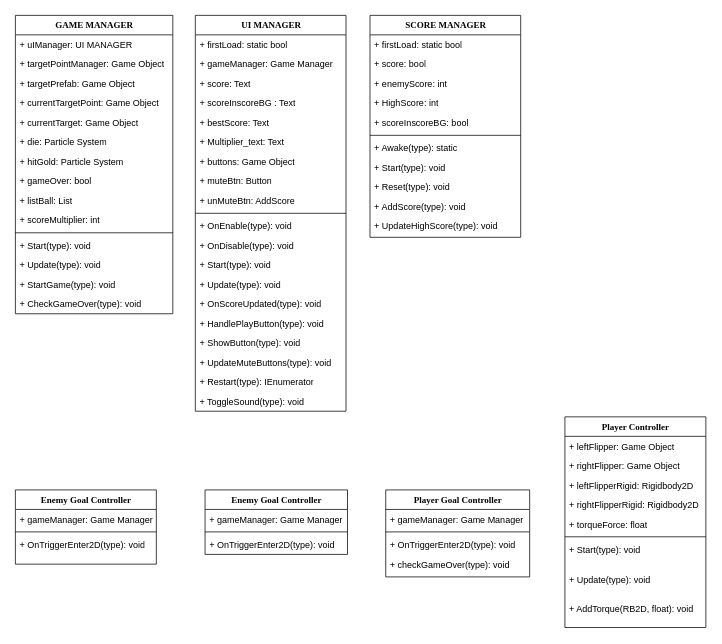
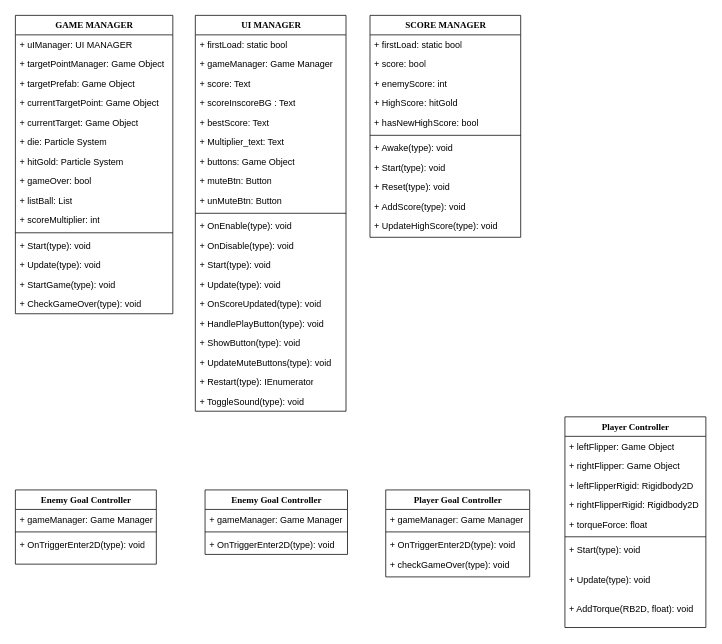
  <mxCell id="0" />
  <mxCell id="1" parent="0" />
  <mxCell id="2" value="GAME MANAGER" style="swimlane;html=1;fontStyle=1;align=center;verticalAlign=top;childLayout=stackLayout;horizontal=1;startSize=26;horizontalStack=0;resizeParent=1;resizeLast=0;collapsible=1;marginBottom=0;swimlaneFillColor=#ffffff;rounded=0;shadow=0;comic=0;labelBackgroundColor=none;strokeWidth=1;fillColor=none;fontFamily=Verdana;fontSize=12" parent="1" vertex="1"><mxGeometry x="20" width="210" height="398" as="geometry" y="20" /></mxCell>
  <mxCell id="3" value="+ uIManager: UI MANAGER" style="text;html=1;strokeColor=none;fillColor=none;align=left;verticalAlign=top;spacingLeft=4;spacingRight=4;whiteSpace=wrap;overflow=hidden;rotatable=0;points=[[0,0.5],[1,0.5]];portConstraint=eastwest;" parent="2" vertex="1"><mxGeometry y="26" width="210" height="26" as="geometry" /></mxCell>
  <mxCell id="4" value="+ targetPointManager: Game Object" style="text;html=1;strokeColor=none;fillColor=none;align=left;verticalAlign=top;spacingLeft=4;spacingRight=4;whiteSpace=wrap;overflow=hidden;rotatable=0;points=[[0,0.5],[1,0.5]];portConstraint=eastwest;" parent="2" vertex="1"><mxGeometry y="52" width="210" height="26" as="geometry" /></mxCell>
  <mxCell id="5" value="+ targetPrefab: Game Object" style="text;html=1;strokeColor=none;fillColor=none;align=left;verticalAlign=top;spacingLeft=4;spacingRight=4;whiteSpace=wrap;overflow=hidden;rotatable=0;points=[[0,0.5],[1,0.5]];portConstraint=eastwest;" parent="2" vertex="1"><mxGeometry y="78" width="210" height="26" as="geometry" /></mxCell>
  <mxCell id="6" value="+ currentTargetPoint: Game Object" style="text;html=1;strokeColor=none;fillColor=none;align=left;verticalAlign=top;spacingLeft=4;spacingRight=4;whiteSpace=wrap;overflow=hidden;rotatable=0;points=[[0,0.5],[1,0.5]];portConstraint=eastwest;" parent="2" vertex="1"><mxGeometry y="104" width="210" height="26" as="geometry" /></mxCell>
  <mxCell id="7" value="+ currentTarget: Game Object" style="text;html=1;strokeColor=none;fillColor=none;align=left;verticalAlign=top;spacingLeft=4;spacingRight=4;whiteSpace=wrap;overflow=hidden;rotatable=0;points=[[0,0.5],[1,0.5]];portConstraint=eastwest;" parent="2" vertex="1"><mxGeometry y="130" width="210" height="26" as="geometry" /></mxCell>
  <mxCell id="8" value="+ die: Particle System" style="text;html=1;strokeColor=none;fillColor=none;align=left;verticalAlign=top;spacingLeft=4;spacingRight=4;whiteSpace=wrap;overflow=hidden;rotatable=0;points=[[0,0.5],[1,0.5]];portConstraint=eastwest;" parent="2" vertex="1"><mxGeometry y="156" width="210" height="26" as="geometry" /></mxCell>
  <mxCell id="9" value="+ hitGold: Particle System" style="text;html=1;strokeColor=none;fillColor=none;align=left;verticalAlign=top;spacingLeft=4;spacingRight=4;whiteSpace=wrap;overflow=hidden;rotatable=0;points=[[0,0.5],[1,0.5]];portConstraint=eastwest;" parent="2" vertex="1"><mxGeometry y="182" width="210" height="26" as="geometry" /></mxCell>
  <mxCell id="10" value="+ gameOver: bool" style="text;html=1;strokeColor=none;fillColor=none;align=left;verticalAlign=top;spacingLeft=4;spacingRight=4;whiteSpace=wrap;overflow=hidden;rotatable=0;points=[[0,0.5],[1,0.5]];portConstraint=eastwest;" parent="2" vertex="1"><mxGeometry y="208" width="210" height="26" as="geometry" /></mxCell>
  <mxCell id="11" value="+ listBall: List" style="text;html=1;strokeColor=none;fillColor=none;align=left;verticalAlign=top;spacingLeft=4;spacingRight=4;whiteSpace=wrap;overflow=hidden;rotatable=0;points=[[0,0.5],[1,0.5]];portConstraint=eastwest;" parent="2" vertex="1"><mxGeometry y="234" width="210" height="26" as="geometry" /></mxCell>
  <mxCell id="12" value="+ scoreMultiplier: int" style="text;html=1;strokeColor=none;fillColor=none;align=left;verticalAlign=top;spacingLeft=4;spacingRight=4;whiteSpace=wrap;overflow=hidden;rotatable=0;points=[[0,0.5],[1,0.5]];portConstraint=eastwest;" parent="2" vertex="1"><mxGeometry y="260" width="210" height="26" as="geometry" /></mxCell>
  <mxCell id="13" value="" style="line;html=1;strokeWidth=1;fillColor=none;align=left;verticalAlign=middle;spacingTop=-1;spacingLeft=3;spacingRight=3;rotatable=0;labelPosition=right;points=[];portConstraint=eastwest;" parent="2" vertex="1"><mxGeometry y="286" width="210" height="8" as="geometry" /></mxCell>
  <mxCell id="14" value="+ Start(type): void" style="text;html=1;strokeColor=none;fillColor=none;align=left;verticalAlign=top;spacingLeft=4;spacingRight=4;whiteSpace=wrap;overflow=hidden;rotatable=0;points=[[0,0.5],[1,0.5]];portConstraint=eastwest;" parent="2" vertex="1"><mxGeometry y="294" width="210" height="26" as="geometry" /></mxCell>
  <mxCell id="15" value="+ Update(type): void" style="text;html=1;strokeColor=none;fillColor=none;align=left;verticalAlign=top;spacingLeft=4;spacingRight=4;whiteSpace=wrap;overflow=hidden;rotatable=0;points=[[0,0.5],[1,0.5]];portConstraint=eastwest;" parent="2" vertex="1"><mxGeometry y="320" width="210" height="26" as="geometry" /></mxCell>
  <mxCell id="16" value="+ StartGame(type): void" style="text;html=1;strokeColor=none;fillColor=none;align=left;verticalAlign=top;spacingLeft=4;spacingRight=4;whiteSpace=wrap;overflow=hidden;rotatable=0;points=[[0,0.5],[1,0.5]];portConstraint=eastwest;" parent="2" vertex="1"><mxGeometry y="346" width="210" height="26" as="geometry" /></mxCell>
  <mxCell id="17" value="+ CheckGameOver(type): void" style="text;html=1;strokeColor=none;fillColor=none;align=left;verticalAlign=top;spacingLeft=4;spacingRight=4;whiteSpace=wrap;overflow=hidden;rotatable=0;points=[[0,0.5],[1,0.5]];portConstraint=eastwest;" parent="2" vertex="1"><mxGeometry y="372" width="210" height="26" as="geometry" /></mxCell>
  <mxCell id="18" value="UI MANAGER" style="swimlane;html=1;fontStyle=1;align=center;verticalAlign=top;childLayout=stackLayout;horizontal=1;startSize=26;horizontalStack=0;resizeParent=1;resizeLast=0;collapsible=1;marginBottom=0;swimlaneFillColor=#ffffff;rounded=0;shadow=0;comic=0;labelBackgroundColor=none;strokeWidth=1;fillColor=none;fontFamily=Verdana;fontSize=12" parent="1" vertex="1"><mxGeometry x="260" width="201" height="528" as="geometry" y="20" /></mxCell>
  <mxCell id="19" value="+ firstLoad: static bool" style="text;html=1;strokeColor=none;fillColor=none;align=left;verticalAlign=top;spacingLeft=4;spacingRight=4;whiteSpace=wrap;overflow=hidden;rotatable=0;points=[[0,0.5],[1,0.5]];portConstraint=eastwest;" parent="18" vertex="1"><mxGeometry y="26" width="201" height="26" as="geometry" /></mxCell>
  <mxCell id="20" value="+ gameManager: Game Manager" style="text;html=1;strokeColor=none;fillColor=none;align=left;verticalAlign=top;spacingLeft=4;spacingRight=4;whiteSpace=wrap;overflow=hidden;rotatable=0;points=[[0,0.5],[1,0.5]];portConstraint=eastwest;" vertex="1" parent="18"><mxGeometry y="52" width="201" height="26" as="geometry" /></mxCell>
  <mxCell id="21" value="+ score: Text" style="text;html=1;strokeColor=none;fillColor=none;align=left;verticalAlign=top;spacingLeft=4;spacingRight=4;whiteSpace=wrap;overflow=hidden;rotatable=0;points=[[0,0.5],[1,0.5]];portConstraint=eastwest;" parent="18" vertex="1"><mxGeometry y="78" width="201" height="26" as="geometry" /></mxCell>
  <mxCell id="22" value="+ scoreInscoreBG : Text" style="text;html=1;strokeColor=none;fillColor=none;align=left;verticalAlign=top;spacingLeft=4;spacingRight=4;whiteSpace=wrap;overflow=hidden;rotatable=0;points=[[0,0.5],[1,0.5]];portConstraint=eastwest;" parent="18" vertex="1"><mxGeometry y="104" width="201" height="26" as="geometry" /></mxCell>
  <mxCell id="23" value="+ bestScore: Text" style="text;html=1;strokeColor=none;fillColor=none;align=left;verticalAlign=top;spacingLeft=4;spacingRight=4;whiteSpace=wrap;overflow=hidden;rotatable=0;points=[[0,0.5],[1,0.5]];portConstraint=eastwest;" parent="18" vertex="1"><mxGeometry y="130" width="201" height="26" as="geometry" /></mxCell>
  <mxCell id="24" value="+ Multiplier_text: Text" style="text;html=1;strokeColor=none;fillColor=none;align=left;verticalAlign=top;spacingLeft=4;spacingRight=4;whiteSpace=wrap;overflow=hidden;rotatable=0;points=[[0,0.5],[1,0.5]];portConstraint=eastwest;" parent="18" vertex="1"><mxGeometry y="156" width="201" height="26" as="geometry" /></mxCell>
  <mxCell id="25" value="+ buttons: Game Object" style="text;html=1;strokeColor=none;fillColor=none;align=left;verticalAlign=top;spacingLeft=4;spacingRight=4;whiteSpace=wrap;overflow=hidden;rotatable=0;points=[[0,0.5],[1,0.5]];portConstraint=eastwest;" parent="18" vertex="1"><mxGeometry y="182" width="201" height="26" as="geometry" /></mxCell>
  <mxCell id="26" value="+ muteBtn: Button" style="text;html=1;strokeColor=none;fillColor=none;align=left;verticalAlign=top;spacingLeft=4;spacingRight=4;whiteSpace=wrap;overflow=hidden;rotatable=0;points=[[0,0.5],[1,0.5]];portConstraint=eastwest;" vertex="1" parent="18"><mxGeometry y="208" width="201" height="26" as="geometry" /></mxCell>
- <mxCell id="27" value="+ unMuteBtn: AddScore" style="text;html=1;strokeColor=none;fillColor=none;align=left;verticalAlign=top;spacingLeft=4;spacingRight=4;whiteSpace=wrap;overflow=hidden;rotatable=0;points=[[0,0.5],[1,0.5]];portConstraint=eastwest;" vertex="1" parent="18"><mxGeometry y="234" width="201" height="26" as="geometry" /></mxCell>
+ <mxCell id="27" value="+ unMuteBtn: Button" style="text;html=1;strokeColor=none;fillColor=none;align=left;verticalAlign=top;spacingLeft=4;spacingRight=4;whiteSpace=wrap;overflow=hidden;rotatable=0;points=[[0,0.5],[1,0.5]];portConstraint=eastwest;" vertex="1" parent="18"><mxGeometry y="234" width="201" height="26" as="geometry" /></mxCell>
  <mxCell id="28" value="" style="line;html=1;strokeWidth=1;fillColor=none;align=left;verticalAlign=middle;spacingTop=-1;spacingLeft=3;spacingRight=3;rotatable=0;labelPosition=right;points=[];portConstraint=eastwest;" parent="18" vertex="1"><mxGeometry y="260" width="201" height="8" as="geometry" /></mxCell>
  <mxCell id="29" value="+ OnEnable(type): void" style="text;html=1;strokeColor=none;fillColor=none;align=left;verticalAlign=top;spacingLeft=4;spacingRight=4;whiteSpace=wrap;overflow=hidden;rotatable=0;points=[[0,0.5],[1,0.5]];portConstraint=eastwest;" parent="18" vertex="1"><mxGeometry y="268" width="201" height="26" as="geometry" /></mxCell>
  <mxCell id="30" value="+ OnDisable(type): void" style="text;html=1;strokeColor=none;fillColor=none;align=left;verticalAlign=top;spacingLeft=4;spacingRight=4;whiteSpace=wrap;overflow=hidden;rotatable=0;points=[[0,0.5],[1,0.5]];portConstraint=eastwest;" parent="18" vertex="1"><mxGeometry y="294" width="201" height="26" as="geometry" /></mxCell>
  <mxCell id="31" value="+ Start(type): void" style="text;html=1;strokeColor=none;fillColor=none;align=left;verticalAlign=top;spacingLeft=4;spacingRight=4;whiteSpace=wrap;overflow=hidden;rotatable=0;points=[[0,0.5],[1,0.5]];portConstraint=eastwest;" parent="18" vertex="1"><mxGeometry y="320" width="201" height="26" as="geometry" /></mxCell>
  <mxCell id="32" value="+ Update(type): void" style="text;html=1;strokeColor=none;fillColor=none;align=left;verticalAlign=top;spacingLeft=4;spacingRight=4;whiteSpace=wrap;overflow=hidden;rotatable=0;points=[[0,0.5],[1,0.5]];portConstraint=eastwest;" vertex="1" parent="18"><mxGeometry y="346" width="201" height="26" as="geometry" /></mxCell>
  <mxCell id="33" value="+ OnScoreUpdated(type): void" style="text;html=1;strokeColor=none;fillColor=none;align=left;verticalAlign=top;spacingLeft=4;spacingRight=4;whiteSpace=wrap;overflow=hidden;rotatable=0;points=[[0,0.5],[1,0.5]];portConstraint=eastwest;" vertex="1" parent="18"><mxGeometry y="372" width="201" height="26" as="geometry" /></mxCell>
  <mxCell id="34" value="+ HandlePlayButton(type): void" style="text;html=1;strokeColor=none;fillColor=none;align=left;verticalAlign=top;spacingLeft=4;spacingRight=4;whiteSpace=wrap;overflow=hidden;rotatable=0;points=[[0,0.5],[1,0.5]];portConstraint=eastwest;" vertex="1" parent="18"><mxGeometry y="398" width="201" height="26" as="geometry" /></mxCell>
  <mxCell id="35" value="+ ShowButton(type): void" style="text;html=1;strokeColor=none;fillColor=none;align=left;verticalAlign=top;spacingLeft=4;spacingRight=4;whiteSpace=wrap;overflow=hidden;rotatable=0;points=[[0,0.5],[1,0.5]];portConstraint=eastwest;" vertex="1" parent="18"><mxGeometry y="424" width="201" height="26" as="geometry" /></mxCell>
  <mxCell id="36" value="+ UpdateMuteButtons(type): void" style="text;html=1;strokeColor=none;fillColor=none;align=left;verticalAlign=top;spacingLeft=4;spacingRight=4;whiteSpace=wrap;overflow=hidden;rotatable=0;points=[[0,0.5],[1,0.5]];portConstraint=eastwest;" vertex="1" parent="18"><mxGeometry y="450" width="201" height="26" as="geometry" /></mxCell>
  <mxCell id="37" value="+ Restart(type): IEnumerator" style="text;html=1;strokeColor=none;fillColor=none;align=left;verticalAlign=top;spacingLeft=4;spacingRight=4;whiteSpace=wrap;overflow=hidden;rotatable=0;points=[[0,0.5],[1,0.5]];portConstraint=eastwest;" vertex="1" parent="18"><mxGeometry y="476" width="201" height="26" as="geometry" /></mxCell>
  <mxCell id="38" value="+ ToggleSound(type): void" style="text;html=1;strokeColor=none;fillColor=none;align=left;verticalAlign=top;spacingLeft=4;spacingRight=4;whiteSpace=wrap;overflow=hidden;rotatable=0;points=[[0,0.5],[1,0.5]];portConstraint=eastwest;" vertex="1" parent="18"><mxGeometry y="502" width="201" height="26" as="geometry" /></mxCell>
  <mxCell id="39" value="Enemy Goal Controller" style="swimlane;html=1;fontStyle=1;align=center;verticalAlign=top;childLayout=stackLayout;horizontal=1;startSize=26;horizontalStack=0;resizeParent=1;resizeLast=0;collapsible=1;marginBottom=0;swimlaneFillColor=#ffffff;rounded=0;shadow=0;comic=0;labelBackgroundColor=none;strokeWidth=1;fillColor=none;fontFamily=Verdana;fontSize=12" parent="1" vertex="1"><mxGeometry x="20" y="653" width="188" height="99" as="geometry" /></mxCell>
  <mxCell id="40" value="+ gameManager: Game Manager" style="text;html=1;strokeColor=none;fillColor=none;align=left;verticalAlign=top;spacingLeft=4;spacingRight=4;whiteSpace=wrap;overflow=hidden;rotatable=0;points=[[0,0.5],[1,0.5]];portConstraint=eastwest;" parent="39" vertex="1"><mxGeometry y="26" width="188" height="26" as="geometry" /></mxCell>
  <mxCell id="41" value="" style="line;html=1;strokeWidth=1;fillColor=none;align=left;verticalAlign=middle;spacingTop=-1;spacingLeft=3;spacingRight=3;rotatable=0;labelPosition=right;points=[];portConstraint=eastwest;" parent="39" vertex="1"><mxGeometry y="52" width="188" height="8" as="geometry" /></mxCell>
  <mxCell id="42" value="+ OnTriggerEnter2D(type): void" style="text;html=1;strokeColor=none;fillColor=none;align=left;verticalAlign=top;spacingLeft=4;spacingRight=4;whiteSpace=wrap;overflow=hidden;rotatable=0;points=[[0,0.5],[1,0.5]];portConstraint=eastwest;" parent="39" vertex="1"><mxGeometry y="60" width="188" height="39" as="geometry" /></mxCell>
  <mxCell id="43" value="Enemy Goal Controller" style="swimlane;html=1;fontStyle=1;align=center;verticalAlign=top;childLayout=stackLayout;horizontal=1;startSize=26;horizontalStack=0;resizeParent=1;resizeLast=0;collapsible=1;marginBottom=0;swimlaneFillColor=#ffffff;rounded=0;shadow=0;comic=0;labelBackgroundColor=none;strokeWidth=1;fillColor=none;fontFamily=Verdana;fontSize=12" parent="1" vertex="1"><mxGeometry x="273" y="653" width="190" height="86" as="geometry" /></mxCell>
  <mxCell id="44" value="+ gameManager: Game Manager" style="text;html=1;strokeColor=none;fillColor=none;align=left;verticalAlign=top;spacingLeft=4;spacingRight=4;whiteSpace=wrap;overflow=hidden;rotatable=0;points=[[0,0.5],[1,0.5]];portConstraint=eastwest;" parent="43" vertex="1"><mxGeometry y="26" width="190" height="26" as="geometry" /></mxCell>
  <mxCell id="45" value="" style="line;html=1;strokeWidth=1;fillColor=none;align=left;verticalAlign=middle;spacingTop=-1;spacingLeft=3;spacingRight=3;rotatable=0;labelPosition=right;points=[];portConstraint=eastwest;" parent="43" vertex="1"><mxGeometry y="52" width="190" height="8" as="geometry" /></mxCell>
  <mxCell id="46" value="+ OnTriggerEnter2D(type): void" style="text;html=1;strokeColor=none;fillColor=none;align=left;verticalAlign=top;spacingLeft=4;spacingRight=4;whiteSpace=wrap;overflow=hidden;rotatable=0;points=[[0,0.5],[1,0.5]];portConstraint=eastwest;" parent="43" vertex="1"><mxGeometry y="60" width="190" height="26" as="geometry" /></mxCell>
  <mxCell id="47" value="Player Goal Controller" style="swimlane;html=1;fontStyle=1;align=center;verticalAlign=top;childLayout=stackLayout;horizontal=1;startSize=26;horizontalStack=0;resizeParent=1;resizeLast=0;collapsible=1;marginBottom=0;swimlaneFillColor=#ffffff;rounded=0;shadow=0;comic=0;labelBackgroundColor=none;strokeWidth=1;fillColor=none;fontFamily=Verdana;fontSize=12" parent="1" vertex="1"><mxGeometry x="514" y="653" width="192" height="116" as="geometry" /></mxCell>
  <mxCell id="48" value="+ gameManager: Game Manager" style="text;html=1;strokeColor=none;fillColor=none;align=left;verticalAlign=top;spacingLeft=4;spacingRight=4;whiteSpace=wrap;overflow=hidden;rotatable=0;points=[[0,0.5],[1,0.5]];portConstraint=eastwest;" parent="47" vertex="1"><mxGeometry y="26" width="192" height="26" as="geometry" /></mxCell>
  <mxCell id="49" value="" style="line;html=1;strokeWidth=1;fillColor=none;align=left;verticalAlign=middle;spacingTop=-1;spacingLeft=3;spacingRight=3;rotatable=0;labelPosition=right;points=[];portConstraint=eastwest;" parent="47" vertex="1"><mxGeometry y="52" width="192" height="8" as="geometry" /></mxCell>
  <mxCell id="50" value="+ OnTriggerEnter2D(type): void" style="text;html=1;strokeColor=none;fillColor=none;align=left;verticalAlign=top;spacingLeft=4;spacingRight=4;whiteSpace=wrap;overflow=hidden;rotatable=0;points=[[0,0.5],[1,0.5]];portConstraint=eastwest;" parent="47" vertex="1"><mxGeometry y="60" width="192" height="26" as="geometry" /></mxCell>
  <mxCell id="51" value="+ checkGameOver(type): void" style="text;html=1;strokeColor=none;fillColor=none;align=left;verticalAlign=top;spacingLeft=4;spacingRight=4;whiteSpace=wrap;overflow=hidden;rotatable=0;points=[[0,0.5],[1,0.5]];portConstraint=eastwest;" parent="47" vertex="1"><mxGeometry y="86" width="192" height="26" as="geometry" /></mxCell>
  <mxCell id="52" value="Player Controller" style="swimlane;html=1;fontStyle=1;align=center;verticalAlign=top;childLayout=stackLayout;horizontal=1;startSize=26;horizontalStack=0;resizeParent=1;resizeLast=0;collapsible=1;marginBottom=0;swimlaneFillColor=#ffffff;rounded=0;shadow=0;comic=0;labelBackgroundColor=none;strokeWidth=1;fillColor=none;fontFamily=Verdana;fontSize=12" vertex="1" parent="1"><mxGeometry x="753" y="555.5" width="188" height="281" as="geometry" /></mxCell>
  <mxCell id="53" value="+ leftFlipper: Game Object" style="text;html=1;strokeColor=none;fillColor=none;align=left;verticalAlign=top;spacingLeft=4;spacingRight=4;whiteSpace=wrap;overflow=hidden;rotatable=0;points=[[0,0.5],[1,0.5]];portConstraint=eastwest;" vertex="1" parent="52"><mxGeometry y="26" width="188" height="26" as="geometry" /></mxCell>
  <mxCell id="54" value="+ rightFlipper: Game Object" style="text;html=1;strokeColor=none;fillColor=none;align=left;verticalAlign=top;spacingLeft=4;spacingRight=4;whiteSpace=wrap;overflow=hidden;rotatable=0;points=[[0,0.5],[1,0.5]];portConstraint=eastwest;" vertex="1" parent="52"><mxGeometry y="52" width="188" height="26" as="geometry" /></mxCell>
  <mxCell id="55" value="+ leftFlipperRigid: Rigidbody2D" style="text;html=1;strokeColor=none;fillColor=none;align=left;verticalAlign=top;spacingLeft=4;spacingRight=4;whiteSpace=wrap;overflow=hidden;rotatable=0;points=[[0,0.5],[1,0.5]];portConstraint=eastwest;" vertex="1" parent="52"><mxGeometry y="78" width="188" height="26" as="geometry" /></mxCell>
  <mxCell id="56" value="+ rightFlipperRigid: Rigidbody2D" style="text;html=1;strokeColor=none;fillColor=none;align=left;verticalAlign=top;spacingLeft=4;spacingRight=4;whiteSpace=wrap;overflow=hidden;rotatable=0;points=[[0,0.5],[1,0.5]];portConstraint=eastwest;" vertex="1" parent="52"><mxGeometry y="104" width="188" height="26" as="geometry" /></mxCell>
  <mxCell id="57" value="+ torqueForce: float" style="text;html=1;strokeColor=none;fillColor=none;align=left;verticalAlign=top;spacingLeft=4;spacingRight=4;whiteSpace=wrap;overflow=hidden;rotatable=0;points=[[0,0.5],[1,0.5]];portConstraint=eastwest;" vertex="1" parent="52"><mxGeometry y="130" width="188" height="26" as="geometry" /></mxCell>
  <mxCell id="58" value="" style="line;html=1;strokeWidth=1;fillColor=none;align=left;verticalAlign=middle;spacingTop=-1;spacingLeft=3;spacingRight=3;rotatable=0;labelPosition=right;points=[];portConstraint=eastwest;" vertex="1" parent="52"><mxGeometry y="156" width="188" height="8" as="geometry" /></mxCell>
  <mxCell id="59" value="+ Start(type): void" style="text;html=1;strokeColor=none;fillColor=none;align=left;verticalAlign=top;spacingLeft=4;spacingRight=4;whiteSpace=wrap;overflow=hidden;rotatable=0;points=[[0,0.5],[1,0.5]];portConstraint=eastwest;" vertex="1" parent="52"><mxGeometry y="164" width="188" height="39" as="geometry" /></mxCell>
  <mxCell id="60" value="+ Update(type): void" style="text;html=1;strokeColor=none;fillColor=none;align=left;verticalAlign=top;spacingLeft=4;spacingRight=4;whiteSpace=wrap;overflow=hidden;rotatable=0;points=[[0,0.5],[1,0.5]];portConstraint=eastwest;" vertex="1" parent="52"><mxGeometry y="203" width="188" height="39" as="geometry" /></mxCell>
  <mxCell id="61" value="+ AddTorque(RB2D, float): void" style="text;html=1;strokeColor=none;fillColor=none;align=left;verticalAlign=top;spacingLeft=4;spacingRight=4;whiteSpace=wrap;overflow=hidden;rotatable=0;points=[[0,0.5],[1,0.5]];portConstraint=eastwest;" vertex="1" parent="52"><mxGeometry y="242" width="188" height="39" as="geometry" /></mxCell>
  <mxCell id="62" value="SCORE MANAGER" style="swimlane;html=1;fontStyle=1;align=center;verticalAlign=top;childLayout=stackLayout;horizontal=1;startSize=26;horizontalStack=0;resizeParent=1;resizeLast=0;collapsible=1;marginBottom=0;swimlaneFillColor=#ffffff;rounded=0;shadow=0;comic=0;labelBackgroundColor=none;strokeWidth=1;fillColor=none;fontFamily=Verdana;fontSize=12" vertex="1" parent="1"><mxGeometry x="493" width="201" height="296" as="geometry" y="20" /></mxCell>
  <mxCell id="63" value="+ firstLoad: static bool" style="text;html=1;strokeColor=none;fillColor=none;align=left;verticalAlign=top;spacingLeft=4;spacingRight=4;whiteSpace=wrap;overflow=hidden;rotatable=0;points=[[0,0.5],[1,0.5]];portConstraint=eastwest;" vertex="1" parent="62"><mxGeometry y="26" width="201" height="26" as="geometry" /></mxCell>
  <mxCell id="64" value="+ score: bool" style="text;html=1;strokeColor=none;fillColor=none;align=left;verticalAlign=top;spacingLeft=4;spacingRight=4;whiteSpace=wrap;overflow=hidden;rotatable=0;points=[[0,0.5],[1,0.5]];portConstraint=eastwest;" vertex="1" parent="62"><mxGeometry y="52" width="201" height="26" as="geometry" /></mxCell>
  <mxCell id="65" value="+ enemyScore: int" style="text;html=1;strokeColor=none;fillColor=none;align=left;verticalAlign=top;spacingLeft=4;spacingRight=4;whiteSpace=wrap;overflow=hidden;rotatable=0;points=[[0,0.5],[1,0.5]];portConstraint=eastwest;" vertex="1" parent="62"><mxGeometry y="78" width="201" height="26" as="geometry" /></mxCell>
- <mxCell id="66" value="+ HighScore: int" style="text;html=1;strokeColor=none;fillColor=none;align=left;verticalAlign=top;spacingLeft=4;spacingRight=4;whiteSpace=wrap;overflow=hidden;rotatable=0;points=[[0,0.5],[1,0.5]];portConstraint=eastwest;" vertex="1" parent="62"><mxGeometry y="104" width="201" height="26" as="geometry" /></mxCell>
- <mxCell id="67" value="+ scoreInscoreBG: bool" style="text;html=1;strokeColor=none;fillColor=none;align=left;verticalAlign=top;spacingLeft=4;spacingRight=4;whiteSpace=wrap;overflow=hidden;rotatable=0;points=[[0,0.5],[1,0.5]];portConstraint=eastwest;" vertex="1" parent="62"><mxGeometry y="130" width="201" height="26" as="geometry" /></mxCell>
+ <mxCell id="66" value="+ HighScore: hitGold" style="text;html=1;strokeColor=none;fillColor=none;align=left;verticalAlign=top;spacingLeft=4;spacingRight=4;whiteSpace=wrap;overflow=hidden;rotatable=0;points=[[0,0.5],[1,0.5]];portConstraint=eastwest;" vertex="1" parent="62"><mxGeometry y="104" width="201" height="26" as="geometry" /></mxCell>
+ <mxCell id="67" value="+ hasNewHighScore: bool" style="text;html=1;strokeColor=none;fillColor=none;align=left;verticalAlign=top;spacingLeft=4;spacingRight=4;whiteSpace=wrap;overflow=hidden;rotatable=0;points=[[0,0.5],[1,0.5]];portConstraint=eastwest;" vertex="1" parent="62"><mxGeometry y="130" width="201" height="26" as="geometry" /></mxCell>
  <mxCell id="68" value="" style="line;html=1;strokeWidth=1;fillColor=none;align=left;verticalAlign=middle;spacingTop=-1;spacingLeft=3;spacingRight=3;rotatable=0;labelPosition=right;points=[];portConstraint=eastwest;" vertex="1" parent="62"><mxGeometry y="156" width="201" height="8" as="geometry" /></mxCell>
- <mxCell id="69" value="+ Awake(type): static" style="text;html=1;strokeColor=none;fillColor=none;align=left;verticalAlign=top;spacingLeft=4;spacingRight=4;whiteSpace=wrap;overflow=hidden;rotatable=0;points=[[0,0.5],[1,0.5]];portConstraint=eastwest;" vertex="1" parent="62"><mxGeometry y="164" width="201" height="26" as="geometry" /></mxCell>
+ <mxCell id="69" value="+ Awake(type): void" style="text;html=1;strokeColor=none;fillColor=none;align=left;verticalAlign=top;spacingLeft=4;spacingRight=4;whiteSpace=wrap;overflow=hidden;rotatable=0;points=[[0,0.5],[1,0.5]];portConstraint=eastwest;" vertex="1" parent="62"><mxGeometry y="164" width="201" height="26" as="geometry" /></mxCell>
  <mxCell id="70" value="+ Start(type): void" style="text;html=1;strokeColor=none;fillColor=none;align=left;verticalAlign=top;spacingLeft=4;spacingRight=4;whiteSpace=wrap;overflow=hidden;rotatable=0;points=[[0,0.5],[1,0.5]];portConstraint=eastwest;" vertex="1" parent="62"><mxGeometry y="190" width="201" height="26" as="geometry" /></mxCell>
  <mxCell id="71" value="+ Reset(type): void" style="text;html=1;strokeColor=none;fillColor=none;align=left;verticalAlign=top;spacingLeft=4;spacingRight=4;whiteSpace=wrap;overflow=hidden;rotatable=0;points=[[0,0.5],[1,0.5]];portConstraint=eastwest;" vertex="1" parent="62"><mxGeometry y="216" width="201" height="26" as="geometry" /></mxCell>
  <mxCell id="72" value="+ AddScore(type): void" style="text;html=1;strokeColor=none;fillColor=none;align=left;verticalAlign=top;spacingLeft=4;spacingRight=4;whiteSpace=wrap;overflow=hidden;rotatable=0;points=[[0,0.5],[1,0.5]];portConstraint=eastwest;" vertex="1" parent="62"><mxGeometry y="242" width="201" height="26" as="geometry" /></mxCell>
  <mxCell id="73" value="+ UpdateHighScore(type): void" style="text;html=1;strokeColor=none;fillColor=none;align=left;verticalAlign=top;spacingLeft=4;spacingRight=4;whiteSpace=wrap;overflow=hidden;rotatable=0;points=[[0,0.5],[1,0.5]];portConstraint=eastwest;" vertex="1" parent="62"><mxGeometry y="268" width="201" height="26" as="geometry" /></mxCell>
